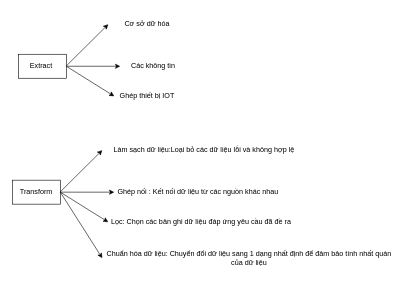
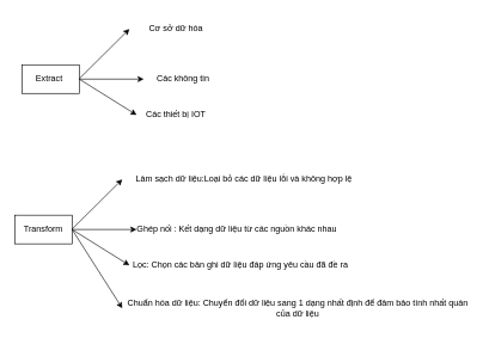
  <mxCell id="0" />
  <mxCell id="1" parent="0" />
  <mxCell id="2" value="" style="rounded=0;whiteSpace=wrap;html=1;" vertex="1" parent="1"><mxGeometry x="30" y="90" width="80" height="40" as="geometry" /></mxCell>
  <mxCell id="3" value="Extract&amp;nbsp;" style="text;html=1;align=center;verticalAlign=middle;whiteSpace=wrap;rounded=0;" vertex="1" parent="1"><mxGeometry x="40" y="95" width="60" height="30" as="geometry" /></mxCell>
  <mxCell id="4" value="" style="endArrow=classic;html=1;rounded=0;" edge="1" parent="1"><mxGeometry width="50" height="50" relative="1" as="geometry"><mxPoint x="110" y="109.5" as="sourcePoint" /><mxPoint x="180" y="40" as="targetPoint" /></mxGeometry></mxCell>
  <mxCell id="5" value="Cơ sở dữ hóa" style="text;html=1;align=center;verticalAlign=middle;whiteSpace=wrap;rounded=0;" vertex="1" parent="1"><mxGeometry x="190" y="20" width="110" height="40" as="geometry" /></mxCell>
  <mxCell id="6" value="" style="endArrow=classic;html=1;rounded=0;" edge="1" parent="1"><mxGeometry width="50" height="50" relative="1" as="geometry"><mxPoint x="110" y="110" as="sourcePoint" /><mxPoint x="200" y="110" as="targetPoint" /></mxGeometry></mxCell>
  <mxCell id="7" value="Các không tin" style="text;html=1;align=center;verticalAlign=middle;whiteSpace=wrap;rounded=0;" vertex="1" parent="1"><mxGeometry x="200" y="90" width="110" height="40" as="geometry" /></mxCell>
  <mxCell id="8" value="" style="endArrow=classic;html=1;rounded=0;exitX=1;exitY=0.5;exitDx=0;exitDy=0;" edge="1" parent="1" source="2"><mxGeometry width="50" height="50" relative="1" as="geometry"><mxPoint x="130" y="170" as="sourcePoint" /><mxPoint x="190" y="160" as="targetPoint" /></mxGeometry></mxCell>
- <mxCell id="9" value="Ghép thiết bị IOT" style="text;html=1;align=center;verticalAlign=middle;whiteSpace=wrap;rounded=0;" vertex="1" parent="1"><mxGeometry x="190" y="140" width="110" height="40" as="geometry" /></mxCell>
+ <mxCell id="9" value="Các thiết bị IOT" style="text;html=1;align=center;verticalAlign=middle;whiteSpace=wrap;rounded=0;" vertex="1" parent="1"><mxGeometry x="190" y="140" width="110" height="40" as="geometry" /></mxCell>
  <mxCell id="10" value="" style="rounded=0;whiteSpace=wrap;html=1;" vertex="1" parent="1"><mxGeometry x="20" y="300" width="80" height="40" as="geometry" /></mxCell>
  <mxCell id="11" value="Transform" style="text;html=1;align=center;verticalAlign=middle;whiteSpace=wrap;rounded=0;" vertex="1" parent="1"><mxGeometry x="30" y="305" width="60" height="30" as="geometry" /></mxCell>
  <mxCell id="12" value="" style="endArrow=classic;html=1;rounded=0;" edge="1" parent="1"><mxGeometry width="50" height="50" relative="1" as="geometry"><mxPoint x="100" y="319.5" as="sourcePoint" /><mxPoint x="170" y="250" as="targetPoint" /></mxGeometry></mxCell>
  <mxCell id="13" value="Làm sạch dữ liệu:Loại bỏ các dữ liệu lỗi và không hợp lệ" style="text;html=1;align=center;verticalAlign=middle;whiteSpace=wrap;rounded=0;" vertex="1" parent="1"><mxGeometry x="180" y="230" width="320" height="40" as="geometry" /></mxCell>
  <mxCell id="14" value="" style="endArrow=classic;html=1;rounded=0;" edge="1" parent="1"><mxGeometry width="50" height="50" relative="1" as="geometry"><mxPoint x="100" y="320" as="sourcePoint" /><mxPoint x="190" y="320" as="targetPoint" /></mxGeometry></mxCell>
- <mxCell id="15" value="Ghép nối : Kết nối dữ liệu từ các nguồn khác nhau" style="text;html=1;align=center;verticalAlign=middle;whiteSpace=wrap;rounded=0;" vertex="1" parent="1"><mxGeometry x="150" y="300" width="360" height="40" as="geometry" /></mxCell>
+ <mxCell id="15" value="Ghép nối : Kết dạng dữ liệu từ các nguồn khác nhau" style="text;html=1;align=center;verticalAlign=middle;whiteSpace=wrap;rounded=0;" vertex="1" parent="1"><mxGeometry x="150" y="300" width="360" height="40" as="geometry" /></mxCell>
  <mxCell id="16" value="" style="endArrow=classic;html=1;rounded=0;exitX=1;exitY=0.5;exitDx=0;exitDy=0;" edge="1" parent="1" source="10"><mxGeometry width="50" height="50" relative="1" as="geometry"><mxPoint x="120" y="380" as="sourcePoint" /><mxPoint x="180" y="370" as="targetPoint" /></mxGeometry></mxCell>
  <mxCell id="17" value="Lọc: Chọn các bản ghi dữ liệu đáp ứng yêu cầu đã đề ra" style="text;html=1;align=center;verticalAlign=middle;whiteSpace=wrap;rounded=0;" vertex="1" parent="1"><mxGeometry x="180" y="350" width="310" height="40" as="geometry" /></mxCell>
  <mxCell id="18" value="" style="endArrow=classic;html=1;rounded=0;" edge="1" parent="1"><mxGeometry width="50" height="50" relative="1" as="geometry"><mxPoint x="100" y="320" as="sourcePoint" /><mxPoint x="170" y="430" as="targetPoint" /></mxGeometry></mxCell>
  <mxCell id="19" value="Chuẩn hóa dữ liệu: Chuyển đổi dữ liệu sang 1 dạng nhất định để đảm bảo tính nhất quán của dữ liệu" style="text;html=1;align=center;verticalAlign=middle;whiteSpace=wrap;rounded=0;" vertex="1" parent="1"><mxGeometry x="170" y="410" width="490" height="40" as="geometry" /></mxCell>
